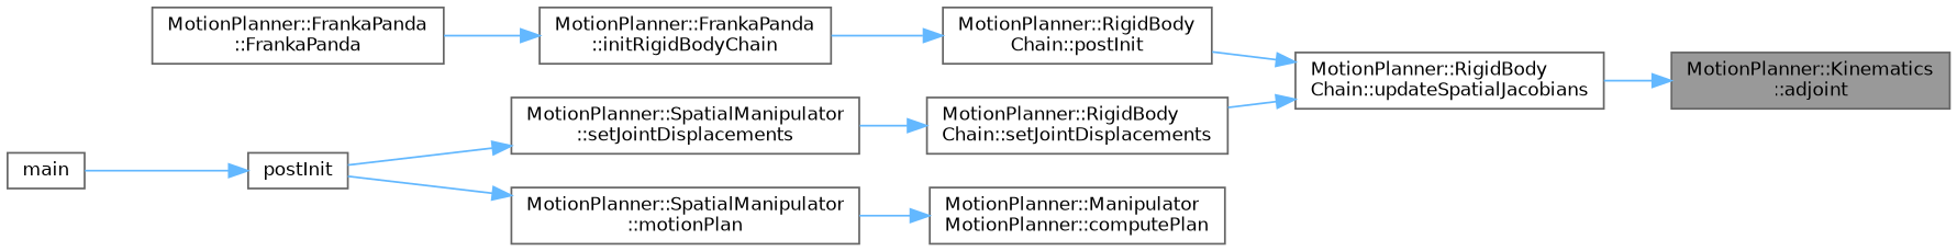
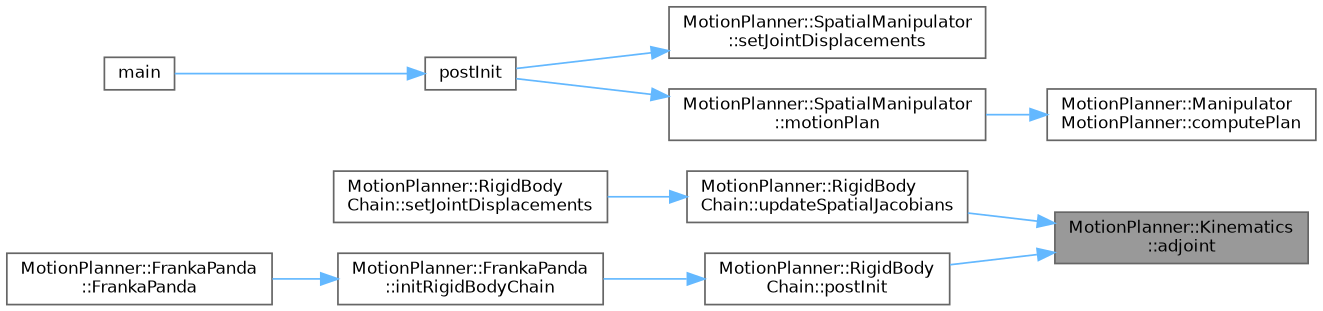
  digraph {
    fontname="DejaVu Sans"
    rankdir=RL
    node [color=grey40 fillcolor=white fontname="DejaVu Sans" fontsize=10 shape=box style=filled]
    edge [color=steelblue1 dir=back fontname="DejaVu Sans" fontsize=10 labelfontname=Helvetica labelfontsize=10 style=solid]
    n1 [color=gray40 fillcolor=grey60 fontcolor=black height=0.2 label="MotionPlanner::Kinematics\l::adjoint" width=0.4]
    n2 [height=0.2 label="MotionPlanner::RigidBody\lChain::updateSpatialJacobians" width=0.4]
    n3 [height=0.2 label="MotionPlanner::RigidBody\lChain::postInit" width=0.4]
    n4 [height=0.2 label="MotionPlanner::RigidBody\lChain::setJointDisplacements" width=0.4]
    n5 [height=0.2 label="MotionPlanner::FrankaPanda\l::initRigidBodyChain" width=0.4]
    n6 [height=0.2 label="MotionPlanner::SpatialManipulator\l::setJointDisplacements" width=0.4]
    n7 [height=0.2 label="MotionPlanner::FrankaPanda\l::FrankaPanda" width=0.4]
    n8 [height=0.2 label=postInit width=0.4]
    n9 [height=0.2 label="MotionPlanner::Manipulator\lMotionPlanner::computePlan" width=0.4]
    n10 [height=0.2 label="MotionPlanner::SpatialManipulator\l::motionPlan" width=0.4]
    n11 [height=0.2 label=main width=0.4]
    n1 -> n2
-   n2 -> n3
+   n1 -> n3
    n2 -> n4
    n3 -> n5
-   n4 -> n6
    n5 -> n7
    n6 -> n8
    n8 -> n11
    n9 -> n10
    n10 -> n8
  }
